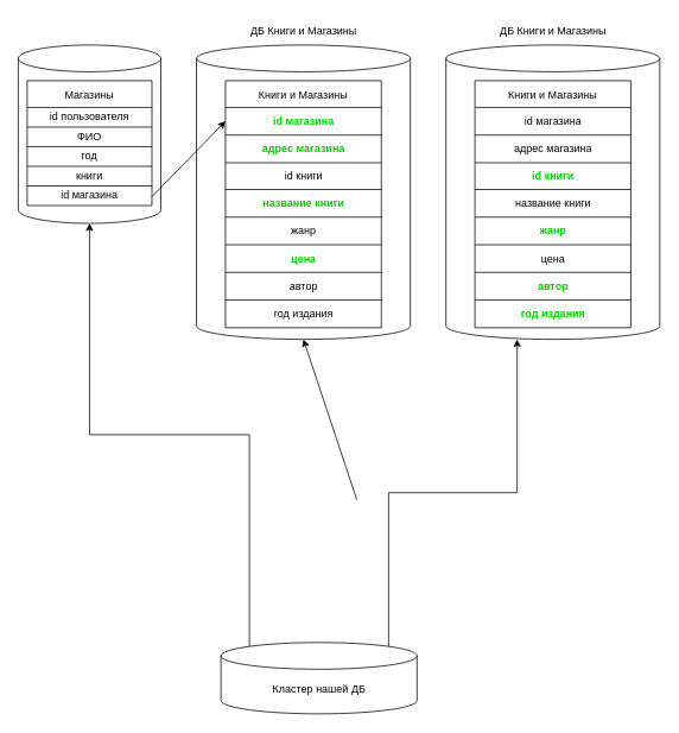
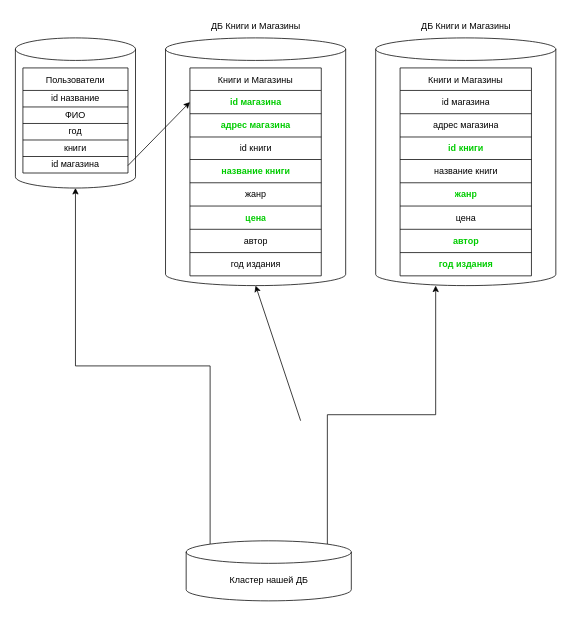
  <mxCell id="0" />
  <mxCell id="1" parent="0" />
  <mxCell id="2" value="" style="shape=cylinder3;whiteSpace=wrap;html=1;boundedLbl=1;backgroundOutline=1;size=15;" vertex="1" parent="1"><mxGeometry x="20" y="50" width="160" height="200" as="geometry" /></mxCell>
  <mxCell id="3" value="" style="shape=cylinder3;whiteSpace=wrap;html=1;boundedLbl=1;backgroundOutline=1;size=15;" vertex="1" parent="1"><mxGeometry x="220" y="50" width="240" height="330" as="geometry" /></mxCell>
  <mxCell id="4" value="ДБ Книги и Магазины" style="text;html=1;align=center;verticalAlign=middle;resizable=0;points=[];autosize=1;strokeColor=none;fillColor=none;" vertex="1" parent="1"><mxGeometry x="270" y="20" width="140" height="30" as="geometry" /></mxCell>
  <mxCell id="5" value="Книги и Магазины" style="shape=table;startSize=30;container=1;collapsible=0;childLayout=tableLayout;" vertex="1" parent="1"><mxGeometry x="252.5" y="90" width="175" height="277" as="geometry" /></mxCell>
  <mxCell id="6" value="" style="shape=tableRow;horizontal=0;startSize=0;swimlaneHead=0;swimlaneBody=0;strokeColor=inherit;top=0;left=0;bottom=0;right=0;collapsible=0;dropTarget=0;fillColor=none;points=[[0,0.5],[1,0.5]];portConstraint=eastwest;" vertex="1" parent="5"><mxGeometry y="30" width="175" height="31" as="geometry" /></mxCell>
  <mxCell id="7" value="&lt;b&gt;&lt;font color=&quot;#00cc00&quot;&gt;id магазина&lt;/font&gt;&lt;/b&gt;" style="shape=partialRectangle;html=1;whiteSpace=wrap;connectable=0;strokeColor=inherit;overflow=hidden;fillColor=none;top=0;left=0;bottom=0;right=0;pointerEvents=1;" vertex="1" parent="6"><mxGeometry width="175" height="31" as="geometry"><mxRectangle width="175" height="31" as="alternateBounds" /></mxGeometry></mxCell>
  <mxCell id="8" value="" style="shape=tableRow;horizontal=0;startSize=0;swimlaneHead=0;swimlaneBody=0;strokeColor=inherit;top=0;left=0;bottom=0;right=0;collapsible=0;dropTarget=0;fillColor=none;points=[[0,0.5],[1,0.5]];portConstraint=eastwest;" vertex="1" parent="5"><mxGeometry y="61" width="175" height="31" as="geometry" /></mxCell>
  <mxCell id="9" value="&lt;b&gt;&lt;font color=&quot;#00cc00&quot;&gt;адрес магазина&lt;/font&gt;&lt;/b&gt;" style="shape=partialRectangle;html=1;whiteSpace=wrap;connectable=0;strokeColor=inherit;overflow=hidden;fillColor=none;top=0;left=0;bottom=0;right=0;pointerEvents=1;" vertex="1" parent="8"><mxGeometry width="175" height="31" as="geometry"><mxRectangle width="175" height="31" as="alternateBounds" /></mxGeometry></mxCell>
  <mxCell id="10" value="" style="shape=tableRow;horizontal=0;startSize=0;swimlaneHead=0;swimlaneBody=0;strokeColor=inherit;top=0;left=0;bottom=0;right=0;collapsible=0;dropTarget=0;fillColor=none;points=[[0,0.5],[1,0.5]];portConstraint=eastwest;" vertex="1" parent="5"><mxGeometry y="92" width="175" height="30" as="geometry" /></mxCell>
  <mxCell id="11" value="id книги" style="shape=partialRectangle;html=1;whiteSpace=wrap;connectable=0;strokeColor=inherit;overflow=hidden;fillColor=none;top=0;left=0;bottom=0;right=0;pointerEvents=1;" vertex="1" parent="10"><mxGeometry width="175" height="30" as="geometry"><mxRectangle width="175" height="30" as="alternateBounds" /></mxGeometry></mxCell>
  <mxCell id="12" value="" style="shape=tableRow;horizontal=0;startSize=0;swimlaneHead=0;swimlaneBody=0;strokeColor=inherit;top=0;left=0;bottom=0;right=0;collapsible=0;dropTarget=0;fillColor=none;points=[[0,0.5],[1,0.5]];portConstraint=eastwest;" vertex="1" parent="5"><mxGeometry y="122" width="175" height="31" as="geometry" /></mxCell>
  <mxCell id="13" value="&lt;b&gt;&lt;font color=&quot;#00cc00&quot;&gt;название книги&lt;/font&gt;&lt;/b&gt;" style="shape=partialRectangle;html=1;whiteSpace=wrap;connectable=0;strokeColor=inherit;overflow=hidden;fillColor=none;top=0;left=0;bottom=0;right=0;pointerEvents=1;" vertex="1" parent="12"><mxGeometry width="175" height="31" as="geometry"><mxRectangle width="175" height="31" as="alternateBounds" /></mxGeometry></mxCell>
  <mxCell id="14" value="" style="shape=tableRow;horizontal=0;startSize=0;swimlaneHead=0;swimlaneBody=0;strokeColor=inherit;top=0;left=0;bottom=0;right=0;collapsible=0;dropTarget=0;fillColor=none;points=[[0,0.5],[1,0.5]];portConstraint=eastwest;" vertex="1" parent="5"><mxGeometry y="153" width="175" height="31" as="geometry" /></mxCell>
  <mxCell id="15" value="жанр" style="shape=partialRectangle;html=1;whiteSpace=wrap;connectable=0;strokeColor=inherit;overflow=hidden;fillColor=none;top=0;left=0;bottom=0;right=0;pointerEvents=1;" vertex="1" parent="14"><mxGeometry width="175" height="31" as="geometry"><mxRectangle width="175" height="31" as="alternateBounds" /></mxGeometry></mxCell>
  <mxCell id="16" value="" style="shape=tableRow;horizontal=0;startSize=0;swimlaneHead=0;swimlaneBody=0;strokeColor=inherit;top=0;left=0;bottom=0;right=0;collapsible=0;dropTarget=0;fillColor=none;points=[[0,0.5],[1,0.5]];portConstraint=eastwest;" vertex="1" parent="5"><mxGeometry y="184" width="175" height="31" as="geometry" /></mxCell>
  <mxCell id="17" value="&lt;b&gt;&lt;font color=&quot;#00cc00&quot;&gt;цена&lt;/font&gt;&lt;/b&gt;" style="shape=partialRectangle;html=1;whiteSpace=wrap;connectable=0;strokeColor=inherit;overflow=hidden;fillColor=none;top=0;left=0;bottom=0;right=0;pointerEvents=1;" vertex="1" parent="16"><mxGeometry width="175" height="31" as="geometry"><mxRectangle width="175" height="31" as="alternateBounds" /></mxGeometry></mxCell>
  <mxCell id="18" value="" style="shape=tableRow;horizontal=0;startSize=0;swimlaneHead=0;swimlaneBody=0;strokeColor=inherit;top=0;left=0;bottom=0;right=0;collapsible=0;dropTarget=0;fillColor=none;points=[[0,0.5],[1,0.5]];portConstraint=eastwest;" vertex="1" parent="5"><mxGeometry y="215" width="175" height="31" as="geometry" /></mxCell>
  <mxCell id="19" value="автор" style="shape=partialRectangle;html=1;whiteSpace=wrap;connectable=0;strokeColor=inherit;overflow=hidden;fillColor=none;top=0;left=0;bottom=0;right=0;pointerEvents=1;" vertex="1" parent="18"><mxGeometry width="175" height="31" as="geometry"><mxRectangle width="175" height="31" as="alternateBounds" /></mxGeometry></mxCell>
  <mxCell id="20" value="" style="shape=tableRow;horizontal=0;startSize=0;swimlaneHead=0;swimlaneBody=0;strokeColor=inherit;top=0;left=0;bottom=0;right=0;collapsible=0;dropTarget=0;fillColor=none;points=[[0,0.5],[1,0.5]];portConstraint=eastwest;" vertex="1" parent="5"><mxGeometry y="246" width="175" height="31" as="geometry" /></mxCell>
  <mxCell id="21" value="год издания" style="shape=partialRectangle;html=1;whiteSpace=wrap;connectable=0;strokeColor=inherit;overflow=hidden;fillColor=none;top=0;left=0;bottom=0;right=0;pointerEvents=1;" vertex="1" parent="20"><mxGeometry width="175" height="31" as="geometry"><mxRectangle width="175" height="31" as="alternateBounds" /></mxGeometry></mxCell>
- <mxCell id="22" value="Магазины" style="shape=table;startSize=30;container=1;collapsible=0;childLayout=tableLayout;" vertex="1" parent="1"><mxGeometry x="30" y="90" width="140" height="140" as="geometry" /></mxCell>
+ <mxCell id="22" value="Пользователи" style="shape=table;startSize=30;container=1;collapsible=0;childLayout=tableLayout;" vertex="1" parent="1"><mxGeometry x="30" y="90" width="140" height="140" as="geometry" /></mxCell>
  <mxCell id="23" value="" style="shape=tableRow;horizontal=0;startSize=0;swimlaneHead=0;swimlaneBody=0;strokeColor=inherit;top=0;left=0;bottom=0;right=0;collapsible=0;dropTarget=0;fillColor=none;points=[[0,0.5],[1,0.5]];portConstraint=eastwest;" vertex="1" parent="22"><mxGeometry y="30" width="140" height="22" as="geometry" /></mxCell>
- <mxCell id="24" value="id пользователя" style="shape=partialRectangle;html=1;whiteSpace=wrap;connectable=0;strokeColor=inherit;overflow=hidden;fillColor=none;top=0;left=0;bottom=0;right=0;pointerEvents=1;" vertex="1" parent="23"><mxGeometry width="140" height="22" as="geometry"><mxRectangle width="140" height="22" as="alternateBounds" /></mxGeometry></mxCell>
+ <mxCell id="24" value="id название" style="shape=partialRectangle;html=1;whiteSpace=wrap;connectable=0;strokeColor=inherit;overflow=hidden;fillColor=none;top=0;left=0;bottom=0;right=0;pointerEvents=1;" vertex="1" parent="23"><mxGeometry width="140" height="22" as="geometry"><mxRectangle width="140" height="22" as="alternateBounds" /></mxGeometry></mxCell>
  <mxCell id="25" value="" style="shape=tableRow;horizontal=0;startSize=0;swimlaneHead=0;swimlaneBody=0;strokeColor=inherit;top=0;left=0;bottom=0;right=0;collapsible=0;dropTarget=0;fillColor=none;points=[[0,0.5],[1,0.5]];portConstraint=eastwest;" vertex="1" parent="22"><mxGeometry y="52" width="140" height="22" as="geometry" /></mxCell>
  <mxCell id="26" value="ФИО" style="shape=partialRectangle;html=1;whiteSpace=wrap;connectable=0;strokeColor=inherit;overflow=hidden;fillColor=none;top=0;left=0;bottom=0;right=0;pointerEvents=1;" vertex="1" parent="25"><mxGeometry width="140" height="22" as="geometry"><mxRectangle width="140" height="22" as="alternateBounds" /></mxGeometry></mxCell>
  <mxCell id="27" value="" style="shape=tableRow;horizontal=0;startSize=0;swimlaneHead=0;swimlaneBody=0;strokeColor=inherit;top=0;left=0;bottom=0;right=0;collapsible=0;dropTarget=0;fillColor=none;points=[[0,0.5],[1,0.5]];portConstraint=eastwest;" vertex="1" parent="22"><mxGeometry y="74" width="140" height="22" as="geometry" /></mxCell>
  <mxCell id="28" value="год" style="shape=partialRectangle;html=1;whiteSpace=wrap;connectable=0;strokeColor=inherit;overflow=hidden;fillColor=none;top=0;left=0;bottom=0;right=0;pointerEvents=1;" vertex="1" parent="27"><mxGeometry width="140" height="22" as="geometry"><mxRectangle width="140" height="22" as="alternateBounds" /></mxGeometry></mxCell>
  <mxCell id="29" value="" style="shape=tableRow;horizontal=0;startSize=0;swimlaneHead=0;swimlaneBody=0;strokeColor=inherit;top=0;left=0;bottom=0;right=0;collapsible=0;dropTarget=0;fillColor=none;points=[[0,0.5],[1,0.5]];portConstraint=eastwest;" vertex="1" parent="22"><mxGeometry y="96" width="140" height="22" as="geometry" /></mxCell>
  <mxCell id="30" value="книги" style="shape=partialRectangle;html=1;whiteSpace=wrap;connectable=0;strokeColor=inherit;overflow=hidden;fillColor=none;top=0;left=0;bottom=0;right=0;pointerEvents=1;" vertex="1" parent="29"><mxGeometry width="140" height="22" as="geometry"><mxRectangle width="140" height="22" as="alternateBounds" /></mxGeometry></mxCell>
  <mxCell id="31" value="" style="shape=tableRow;horizontal=0;startSize=0;swimlaneHead=0;swimlaneBody=0;strokeColor=inherit;top=0;left=0;bottom=0;right=0;collapsible=0;dropTarget=0;fillColor=none;points=[[0,0.5],[1,0.5]];portConstraint=eastwest;" vertex="1" parent="22"><mxGeometry y="118" width="140" height="22" as="geometry" /></mxCell>
  <mxCell id="32" value="id магазина" style="shape=partialRectangle;html=1;whiteSpace=wrap;connectable=0;strokeColor=inherit;overflow=hidden;fillColor=none;top=0;left=0;bottom=0;right=0;pointerEvents=1;" vertex="1" parent="31"><mxGeometry width="140" height="22" as="geometry"><mxRectangle width="140" height="22" as="alternateBounds" /></mxGeometry></mxCell>
  <mxCell id="33" style="edgeStyle=elbowEdgeStyle;rounded=0;orthogonalLoop=1;jettySize=auto;elbow=vertical;html=1;exitX=0.5;exitY=1;exitDx=0;exitDy=0;exitPerimeter=0;" edge="1" parent="1" source="3" target="3"><mxGeometry relative="1" as="geometry" /></mxCell>
  <mxCell id="34" value="" style="shape=cylinder3;whiteSpace=wrap;html=1;boundedLbl=1;backgroundOutline=1;size=15;" vertex="1" parent="1"><mxGeometry x="500" y="50" width="240" height="330" as="geometry" /></mxCell>
  <mxCell id="35" value="ДБ Книги и Магазины" style="text;html=1;align=center;verticalAlign=middle;resizable=0;points=[];autosize=1;strokeColor=none;fillColor=none;" vertex="1" parent="1"><mxGeometry x="550" y="20" width="140" height="30" as="geometry" /></mxCell>
  <mxCell id="36" value="Книги и Магазины" style="shape=table;startSize=30;container=1;collapsible=0;childLayout=tableLayout;" vertex="1" parent="1"><mxGeometry x="532.5" y="90" width="175" height="277" as="geometry" /></mxCell>
  <mxCell id="37" value="" style="shape=tableRow;horizontal=0;startSize=0;swimlaneHead=0;swimlaneBody=0;strokeColor=inherit;top=0;left=0;bottom=0;right=0;collapsible=0;dropTarget=0;fillColor=none;points=[[0,0.5],[1,0.5]];portConstraint=eastwest;" vertex="1" parent="36"><mxGeometry y="30" width="175" height="31" as="geometry" /></mxCell>
  <mxCell id="38" value="id магазина" style="shape=partialRectangle;html=1;whiteSpace=wrap;connectable=0;strokeColor=inherit;overflow=hidden;fillColor=none;top=0;left=0;bottom=0;right=0;pointerEvents=1;" vertex="1" parent="37"><mxGeometry width="175" height="31" as="geometry"><mxRectangle width="175" height="31" as="alternateBounds" /></mxGeometry></mxCell>
  <mxCell id="39" value="" style="shape=tableRow;horizontal=0;startSize=0;swimlaneHead=0;swimlaneBody=0;strokeColor=inherit;top=0;left=0;bottom=0;right=0;collapsible=0;dropTarget=0;fillColor=none;points=[[0,0.5],[1,0.5]];portConstraint=eastwest;" vertex="1" parent="36"><mxGeometry y="61" width="175" height="31" as="geometry" /></mxCell>
  <mxCell id="40" value="адрес магазина" style="shape=partialRectangle;html=1;whiteSpace=wrap;connectable=0;strokeColor=inherit;overflow=hidden;fillColor=none;top=0;left=0;bottom=0;right=0;pointerEvents=1;" vertex="1" parent="39"><mxGeometry width="175" height="31" as="geometry"><mxRectangle width="175" height="31" as="alternateBounds" /></mxGeometry></mxCell>
  <mxCell id="41" value="" style="shape=tableRow;horizontal=0;startSize=0;swimlaneHead=0;swimlaneBody=0;strokeColor=inherit;top=0;left=0;bottom=0;right=0;collapsible=0;dropTarget=0;fillColor=none;points=[[0,0.5],[1,0.5]];portConstraint=eastwest;" vertex="1" parent="36"><mxGeometry y="92" width="175" height="30" as="geometry" /></mxCell>
  <mxCell id="42" value="&lt;b&gt;&lt;font color=&quot;#00cc00&quot;&gt;id книги&lt;/font&gt;&lt;/b&gt;" style="shape=partialRectangle;html=1;whiteSpace=wrap;connectable=0;strokeColor=inherit;overflow=hidden;fillColor=none;top=0;left=0;bottom=0;right=0;pointerEvents=1;" vertex="1" parent="41"><mxGeometry width="175" height="30" as="geometry"><mxRectangle width="175" height="30" as="alternateBounds" /></mxGeometry></mxCell>
  <mxCell id="43" value="" style="shape=tableRow;horizontal=0;startSize=0;swimlaneHead=0;swimlaneBody=0;strokeColor=inherit;top=0;left=0;bottom=0;right=0;collapsible=0;dropTarget=0;fillColor=none;points=[[0,0.5],[1,0.5]];portConstraint=eastwest;" vertex="1" parent="36"><mxGeometry y="122" width="175" height="31" as="geometry" /></mxCell>
  <mxCell id="44" value="название книги" style="shape=partialRectangle;html=1;whiteSpace=wrap;connectable=0;strokeColor=inherit;overflow=hidden;fillColor=none;top=0;left=0;bottom=0;right=0;pointerEvents=1;" vertex="1" parent="43"><mxGeometry width="175" height="31" as="geometry"><mxRectangle width="175" height="31" as="alternateBounds" /></mxGeometry></mxCell>
  <mxCell id="45" value="" style="shape=tableRow;horizontal=0;startSize=0;swimlaneHead=0;swimlaneBody=0;strokeColor=inherit;top=0;left=0;bottom=0;right=0;collapsible=0;dropTarget=0;fillColor=none;points=[[0,0.5],[1,0.5]];portConstraint=eastwest;" vertex="1" parent="36"><mxGeometry y="153" width="175" height="31" as="geometry" /></mxCell>
  <mxCell id="46" value="&lt;b&gt;&lt;font color=&quot;#00cc00&quot;&gt;жанр&lt;/font&gt;&lt;/b&gt;" style="shape=partialRectangle;html=1;whiteSpace=wrap;connectable=0;strokeColor=inherit;overflow=hidden;fillColor=none;top=0;left=0;bottom=0;right=0;pointerEvents=1;" vertex="1" parent="45"><mxGeometry width="175" height="31" as="geometry"><mxRectangle width="175" height="31" as="alternateBounds" /></mxGeometry></mxCell>
  <mxCell id="47" value="" style="shape=tableRow;horizontal=0;startSize=0;swimlaneHead=0;swimlaneBody=0;strokeColor=inherit;top=0;left=0;bottom=0;right=0;collapsible=0;dropTarget=0;fillColor=none;points=[[0,0.5],[1,0.5]];portConstraint=eastwest;" vertex="1" parent="36"><mxGeometry y="184" width="175" height="31" as="geometry" /></mxCell>
  <mxCell id="48" value="цена" style="shape=partialRectangle;html=1;whiteSpace=wrap;connectable=0;strokeColor=inherit;overflow=hidden;fillColor=none;top=0;left=0;bottom=0;right=0;pointerEvents=1;" vertex="1" parent="47"><mxGeometry width="175" height="31" as="geometry"><mxRectangle width="175" height="31" as="alternateBounds" /></mxGeometry></mxCell>
  <mxCell id="49" value="" style="shape=tableRow;horizontal=0;startSize=0;swimlaneHead=0;swimlaneBody=0;strokeColor=inherit;top=0;left=0;bottom=0;right=0;collapsible=0;dropTarget=0;fillColor=none;points=[[0,0.5],[1,0.5]];portConstraint=eastwest;" vertex="1" parent="36"><mxGeometry y="215" width="175" height="31" as="geometry" /></mxCell>
  <mxCell id="50" value="&lt;b&gt;&lt;font color=&quot;#00cc00&quot;&gt;автор&lt;/font&gt;&lt;/b&gt;" style="shape=partialRectangle;html=1;whiteSpace=wrap;connectable=0;strokeColor=inherit;overflow=hidden;fillColor=none;top=0;left=0;bottom=0;right=0;pointerEvents=1;" vertex="1" parent="49"><mxGeometry width="175" height="31" as="geometry"><mxRectangle width="175" height="31" as="alternateBounds" /></mxGeometry></mxCell>
  <mxCell id="51" value="" style="shape=tableRow;horizontal=0;startSize=0;swimlaneHead=0;swimlaneBody=0;strokeColor=inherit;top=0;left=0;bottom=0;right=0;collapsible=0;dropTarget=0;fillColor=none;points=[[0,0.5],[1,0.5]];portConstraint=eastwest;" vertex="1" parent="36"><mxGeometry y="246" width="175" height="31" as="geometry" /></mxCell>
  <mxCell id="52" value="&lt;b&gt;&lt;font color=&quot;#00cc00&quot;&gt;год издания&lt;/font&gt;&lt;/b&gt;" style="shape=partialRectangle;html=1;whiteSpace=wrap;connectable=0;strokeColor=inherit;overflow=hidden;fillColor=none;top=0;left=0;bottom=0;right=0;pointerEvents=1;" vertex="1" parent="51"><mxGeometry width="175" height="31" as="geometry"><mxRectangle width="175" height="31" as="alternateBounds" /></mxGeometry></mxCell>
  <mxCell id="53" style="edgeStyle=elbowEdgeStyle;rounded=0;orthogonalLoop=1;jettySize=auto;elbow=vertical;html=1;exitX=0.5;exitY=1;exitDx=0;exitDy=0;exitPerimeter=0;" edge="1" parent="1" source="34" target="34"><mxGeometry relative="1" as="geometry" /></mxCell>
  <mxCell id="54" value="" style="endArrow=classic;html=1;rounded=0;elbow=vertical;entryX=0;entryY=0.5;entryDx=0;entryDy=0;" edge="1" parent="1" target="6"><mxGeometry width="50" height="50" relative="1" as="geometry"><mxPoint x="170" y="220" as="sourcePoint" /><mxPoint x="220" y="170" as="targetPoint" /></mxGeometry></mxCell>
  <mxCell id="55" style="edgeStyle=elbowEdgeStyle;rounded=0;orthogonalLoop=1;jettySize=auto;elbow=vertical;html=1;exitX=0.145;exitY=0;exitDx=0;exitDy=4.35;exitPerimeter=0;entryX=0.5;entryY=1;entryDx=0;entryDy=0;entryPerimeter=0;" edge="1" parent="1" source="57" target="2"><mxGeometry relative="1" as="geometry" /></mxCell>
  <mxCell id="56" style="edgeStyle=elbowEdgeStyle;rounded=0;orthogonalLoop=1;jettySize=auto;elbow=vertical;html=1;exitX=0.855;exitY=0;exitDx=0;exitDy=4.35;exitPerimeter=0;entryX=0.333;entryY=1;entryDx=0;entryDy=0;entryPerimeter=0;" edge="1" parent="1" source="57" target="34"><mxGeometry relative="1" as="geometry" /></mxCell>
  <mxCell id="57" value="Кластер нашей ДБ" style="shape=cylinder3;whiteSpace=wrap;html=1;boundedLbl=1;backgroundOutline=1;size=15;" vertex="1" parent="1"><mxGeometry x="247.5" y="720" width="220" height="80" as="geometry" /></mxCell>
  <mxCell id="58" value="" style="endArrow=classic;html=1;rounded=0;elbow=vertical;entryX=0.5;entryY=1;entryDx=0;entryDy=0;entryPerimeter=0;" edge="1" parent="1" target="3"><mxGeometry width="50" height="50" relative="1" as="geometry"><mxPoint x="400" y="560" as="sourcePoint" /><mxPoint x="450" y="500" as="targetPoint" /></mxGeometry></mxCell>
